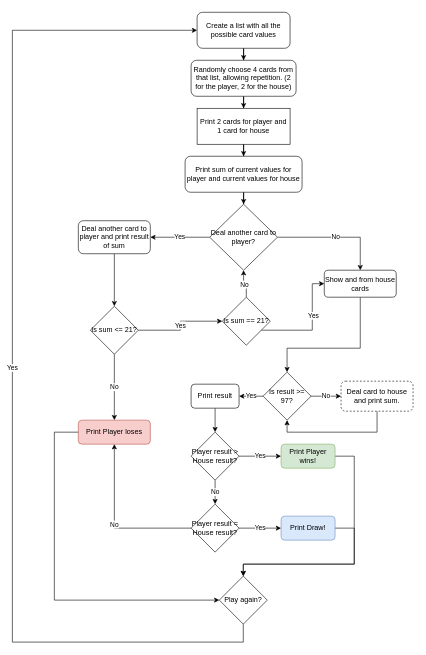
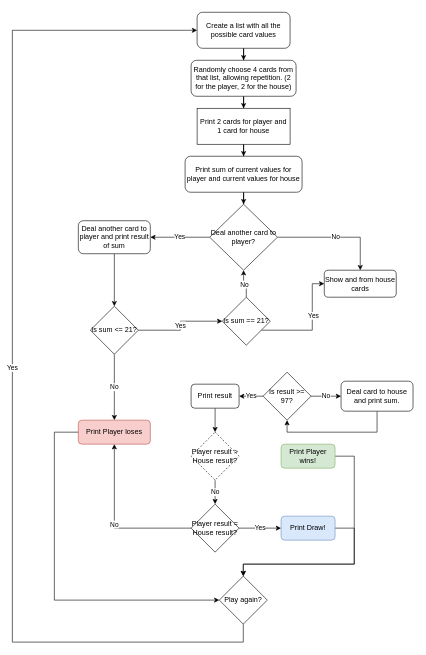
  <mxCell id="0" />
  <mxCell id="1" parent="0" />
  <mxCell id="2" style="edgeStyle=orthogonalEdgeStyle;rounded=0;orthogonalLoop=1;jettySize=auto;html=1;entryX=0.5;entryY=0;entryDx=0;entryDy=0;" edge="1" parent="1" source="3" target="5"><mxGeometry relative="1" as="geometry" /></mxCell>
  <mxCell id="3" value="Create a list with all the possible card values" style="rounded=1;whiteSpace=wrap;html=1;" vertex="1" parent="1"><mxGeometry x="328" y="20" width="155" height="60" as="geometry" /></mxCell>
  <mxCell id="4" style="edgeStyle=orthogonalEdgeStyle;rounded=0;orthogonalLoop=1;jettySize=auto;html=1;entryX=0.5;entryY=0;entryDx=0;entryDy=0;" edge="1" parent="1" source="5" target="7"><mxGeometry relative="1" as="geometry" /></mxCell>
  <mxCell id="5" value="Randomly choose 4 cards from that list, allowing repetition. (2 for the player, 2 for the house)&lt;br&gt;" style="rounded=1;whiteSpace=wrap;html=1;" vertex="1" parent="1"><mxGeometry x="318" y="100" width="175" height="60" as="geometry" /></mxCell>
  <mxCell id="6" style="edgeStyle=orthogonalEdgeStyle;rounded=0;orthogonalLoop=1;jettySize=auto;html=1;entryX=0.5;entryY=0;entryDx=0;entryDy=0;" edge="1" parent="1" source="7" target="9"><mxGeometry relative="1" as="geometry" /></mxCell>
  <mxCell id="7" value="Print 2 cards for player and 1 card for house" style="whiteSpace=wrap;html=1;rounded=0;" vertex="1" parent="1"><mxGeometry x="328" y="180" width="155" height="60" as="geometry" /></mxCell>
  <mxCell id="8" style="edgeStyle=orthogonalEdgeStyle;rounded=0;orthogonalLoop=1;jettySize=auto;html=1;entryX=0.5;entryY=0;entryDx=0;entryDy=0;" edge="1" parent="1" source="9" target="12"><mxGeometry relative="1" as="geometry" /></mxCell>
  <mxCell id="9" value="Print sum of current values for player and current values for house" style="rounded=1;whiteSpace=wrap;html=1;" vertex="1" parent="1"><mxGeometry x="308" y="260" width="195" height="60" as="geometry" /></mxCell>
  <mxCell id="10" value="Yes" style="edgeStyle=orthogonalEdgeStyle;rounded=0;orthogonalLoop=1;jettySize=auto;html=1;exitX=0;exitY=0.5;exitDx=0;exitDy=0;entryX=1;entryY=0.5;entryDx=0;entryDy=0;" edge="1" parent="1" source="12" target="14"><mxGeometry relative="1" as="geometry" /></mxCell>
  <mxCell id="11" value="No" style="edgeStyle=orthogonalEdgeStyle;rounded=0;orthogonalLoop=1;jettySize=auto;html=1;entryX=0.5;entryY=0;entryDx=0;entryDy=0;" edge="1" parent="1" source="12" target="21"><mxGeometry relative="1" as="geometry" /></mxCell>
  <mxCell id="12" value="&lt;span&gt;Deal another card to player?&lt;/span&gt;" style="rhombus;whiteSpace=wrap;html=1;" vertex="1" parent="1"><mxGeometry x="349" y="340" width="113" height="110" as="geometry" /></mxCell>
  <mxCell id="13" style="edgeStyle=orthogonalEdgeStyle;rounded=0;orthogonalLoop=1;jettySize=auto;html=1;" edge="1" parent="1" source="14" target="17"><mxGeometry relative="1" as="geometry" /></mxCell>
  <mxCell id="14" value="Deal another card to player and print result of sum" style="rounded=1;whiteSpace=wrap;html=1;" vertex="1" parent="1"><mxGeometry x="130" y="367.5" width="120" height="55" as="geometry" /></mxCell>
  <mxCell id="15" value="Yes" style="edgeStyle=orthogonalEdgeStyle;rounded=0;orthogonalLoop=1;jettySize=auto;html=1;entryX=0;entryY=0.5;entryDx=0;entryDy=0;" edge="1" parent="1" source="17" target="43"><mxGeometry relative="1" as="geometry"><mxPoint x="320" y="520" as="targetPoint" /></mxGeometry></mxCell>
  <mxCell id="16" value="No" style="edgeStyle=orthogonalEdgeStyle;rounded=0;orthogonalLoop=1;jettySize=auto;html=1;entryX=0.5;entryY=0;entryDx=0;entryDy=0;" edge="1" parent="1" source="17" target="19"><mxGeometry relative="1" as="geometry"><mxPoint x="190" y="650" as="targetPoint" /></mxGeometry></mxCell>
  <mxCell id="17" value="Is sum &amp;lt;= 21?" style="rhombus;whiteSpace=wrap;html=1;" vertex="1" parent="1"><mxGeometry x="150" y="510" width="80" height="80" as="geometry" /></mxCell>
  <mxCell id="18" style="edgeStyle=orthogonalEdgeStyle;rounded=0;orthogonalLoop=1;jettySize=auto;html=1;entryX=0;entryY=0.5;entryDx=0;entryDy=0;" edge="1" parent="1" source="19" target="45"><mxGeometry relative="1" as="geometry"><Array as="points"><mxPoint x="90" y="720" /><mxPoint x="90" y="1000" /></Array></mxGeometry></mxCell>
  <mxCell id="19" value="Print Player loses" style="rounded=1;whiteSpace=wrap;html=1;fillColor=#f8cecc;strokeColor=#b85450;" vertex="1" parent="1"><mxGeometry x="130" y="700" width="120" height="40" as="geometry" /></mxCell>
- <mxCell id="20" style="edgeStyle=orthogonalEdgeStyle;rounded=0;orthogonalLoop=1;jettySize=auto;html=1;entryX=0.5;entryY=0;entryDx=0;entryDy=0;" edge="1" parent="1" source="21" target="24"><mxGeometry relative="1" as="geometry"><Array as="points"><mxPoint x="600" y="580" /><mxPoint x="478" y="580" /></Array></mxGeometry></mxCell>
  <mxCell id="21" value="Show and from house cards" style="rounded=1;whiteSpace=wrap;html=1;" vertex="1" parent="1"><mxGeometry x="540" y="450" width="120" height="45" as="geometry" /></mxCell>
  <mxCell id="22" value="No" style="edgeStyle=orthogonalEdgeStyle;rounded=0;orthogonalLoop=1;jettySize=auto;html=1;entryX=0;entryY=0.5;entryDx=0;entryDy=0;" edge="1" parent="1" source="24" target="26"><mxGeometry relative="1" as="geometry" /></mxCell>
  <mxCell id="23" value="Yes" style="edgeStyle=orthogonalEdgeStyle;rounded=0;orthogonalLoop=1;jettySize=auto;html=1;entryX=1;entryY=0.5;entryDx=0;entryDy=0;" edge="1" parent="1" source="24" target="28"><mxGeometry relative="1" as="geometry" /></mxCell>
  <mxCell id="24" value="Is result &amp;gt;= 97?" style="rhombus;whiteSpace=wrap;html=1;" vertex="1" parent="1"><mxGeometry x="438" y="620" width="80" height="80" as="geometry" /></mxCell>
  <mxCell id="25" style="edgeStyle=orthogonalEdgeStyle;rounded=0;orthogonalLoop=1;jettySize=auto;html=1;entryX=0.5;entryY=1;entryDx=0;entryDy=0;" edge="1" parent="1" source="26" target="24"><mxGeometry relative="1" as="geometry"><Array as="points"><mxPoint x="628" y="720" /><mxPoint x="478" y="720" /></Array></mxGeometry></mxCell>
- <mxCell id="26" value="Deal card to house and print sum." style="rounded=1;whiteSpace=wrap;html=1;dashed=1;" vertex="1" parent="1"><mxGeometry x="568" y="635" width="120" height="50" as="geometry" /></mxCell>
+ <mxCell id="26" value="Deal card to house and print sum." style="rounded=1;whiteSpace=wrap;html=1;" vertex="1" parent="1"><mxGeometry x="568" y="635" width="120" height="50" as="geometry" /></mxCell>
  <mxCell id="27" style="edgeStyle=orthogonalEdgeStyle;rounded=0;orthogonalLoop=1;jettySize=auto;html=1;" edge="1" parent="1" source="28" target="31"><mxGeometry relative="1" as="geometry"><mxPoint x="358" y="760" as="targetPoint" /></mxGeometry></mxCell>
  <mxCell id="28" value="Print result" style="rounded=1;whiteSpace=wrap;html=1;" vertex="1" parent="1"><mxGeometry x="318" y="640" width="80" height="40" as="geometry" /></mxCell>
- <mxCell id="29" value="Yes" style="edgeStyle=orthogonalEdgeStyle;rounded=0;orthogonalLoop=1;jettySize=auto;html=1;" edge="1" parent="1" source="31" target="33"><mxGeometry relative="1" as="geometry"><mxPoint x="468" y="760" as="targetPoint" /></mxGeometry></mxCell>
  <mxCell id="30" value="No" style="edgeStyle=orthogonalEdgeStyle;rounded=0;orthogonalLoop=1;jettySize=auto;html=1;" edge="1" parent="1" source="31" target="36"><mxGeometry relative="1" as="geometry" /></mxCell>
- <mxCell id="31" value="Player result &amp;gt; House result?" style="rhombus;whiteSpace=wrap;html=1;" vertex="1" parent="1"><mxGeometry x="318" y="720" width="80" height="80" as="geometry" /></mxCell>
+ <mxCell id="31" value="Player result &amp;gt; House result?" style="rhombus;whiteSpace=wrap;html=1;dashed=1;" vertex="1" parent="1"><mxGeometry x="318" y="720" width="80" height="80" as="geometry" /></mxCell>
  <mxCell id="32" style="edgeStyle=orthogonalEdgeStyle;rounded=0;orthogonalLoop=1;jettySize=auto;html=1;entryX=0.5;entryY=0;entryDx=0;entryDy=0;" edge="1" parent="1" source="33" target="45"><mxGeometry relative="1" as="geometry"><Array as="points"><mxPoint x="590" y="760" /><mxPoint x="590" y="940" /><mxPoint x="405" y="940" /></Array></mxGeometry></mxCell>
  <mxCell id="33" value="Print Player wins!" style="rounded=1;whiteSpace=wrap;html=1;fillColor=#d5e8d4;strokeColor=#82b366;" vertex="1" parent="1"><mxGeometry x="468" y="740" width="90" height="40" as="geometry" /></mxCell>
  <mxCell id="34" value="Yes" style="edgeStyle=orthogonalEdgeStyle;rounded=0;orthogonalLoop=1;jettySize=auto;html=1;" edge="1" parent="1" source="36" target="38"><mxGeometry relative="1" as="geometry"><mxPoint x="468" y="880" as="targetPoint" /></mxGeometry></mxCell>
  <mxCell id="35" value="No" style="edgeStyle=orthogonalEdgeStyle;rounded=0;orthogonalLoop=1;jettySize=auto;html=1;" edge="1" parent="1" source="36" target="19"><mxGeometry relative="1" as="geometry" /></mxCell>
  <mxCell id="36" value="Player result = House result?" style="rhombus;whiteSpace=wrap;html=1;" vertex="1" parent="1"><mxGeometry x="318" y="840" width="80" height="80" as="geometry" /></mxCell>
  <mxCell id="37" style="edgeStyle=orthogonalEdgeStyle;rounded=0;orthogonalLoop=1;jettySize=auto;html=1;entryX=0.5;entryY=0;entryDx=0;entryDy=0;" edge="1" parent="1" source="38" target="45"><mxGeometry relative="1" as="geometry"><Array as="points"><mxPoint x="590" y="880" /><mxPoint x="590" y="940" /><mxPoint x="405" y="940" /></Array></mxGeometry></mxCell>
  <mxCell id="38" value="Print Draw!" style="rounded=1;whiteSpace=wrap;html=1;fillColor=#dae8fc;strokeColor=#6c8ebf;" vertex="1" parent="1"><mxGeometry x="468" y="860" width="90" height="40" as="geometry" /></mxCell>
  <mxCell id="39" style="edgeStyle=orthogonalEdgeStyle;rounded=0;orthogonalLoop=1;jettySize=auto;html=1;" edge="1" parent="1" source="43" target="12"><mxGeometry relative="1" as="geometry" /></mxCell>
  <mxCell id="40" value="No" style="edgeLabel;html=1;align=center;verticalAlign=middle;resizable=0;points=[];" vertex="1" connectable="0" parent="39"><mxGeometry x="0.074" relative="1" as="geometry"><mxPoint x="1" y="1" as="offset" /></mxGeometry></mxCell>
  <mxCell id="41" style="edgeStyle=orthogonalEdgeStyle;rounded=0;orthogonalLoop=1;jettySize=auto;html=1;entryX=0;entryY=0.5;entryDx=0;entryDy=0;" edge="1" parent="1" source="43" target="21"><mxGeometry relative="1" as="geometry"><Array as="points"><mxPoint x="520" y="550" /><mxPoint x="520" y="473" /></Array></mxGeometry></mxCell>
  <mxCell id="42" value="Yes" style="edgeLabel;html=1;align=center;verticalAlign=middle;resizable=0;points=[];" vertex="1" connectable="0" parent="41"><mxGeometry x="0.208" y="-1" relative="1" as="geometry"><mxPoint as="offset" /></mxGeometry></mxCell>
  <mxCell id="43" value="Is sum == 21?" style="rhombus;whiteSpace=wrap;html=1;" vertex="1" parent="1"><mxGeometry x="370" y="495" width="80" height="80" as="geometry" /></mxCell>
  <mxCell id="44" value="Yes" style="edgeStyle=orthogonalEdgeStyle;rounded=0;orthogonalLoop=1;jettySize=auto;html=1;entryX=0;entryY=0.5;entryDx=0;entryDy=0;" edge="1" parent="1" source="45" target="3"><mxGeometry relative="1" as="geometry"><mxPoint x="20" y="500" as="targetPoint" /><Array as="points"><mxPoint x="405" y="1070" /><mxPoint x="20" y="1070" /><mxPoint x="20" y="50" /></Array></mxGeometry></mxCell>
  <mxCell id="45" value="Play again?" style="rhombus;whiteSpace=wrap;html=1;" vertex="1" parent="1"><mxGeometry x="365" y="960" width="80" height="80" as="geometry" /></mxCell>
